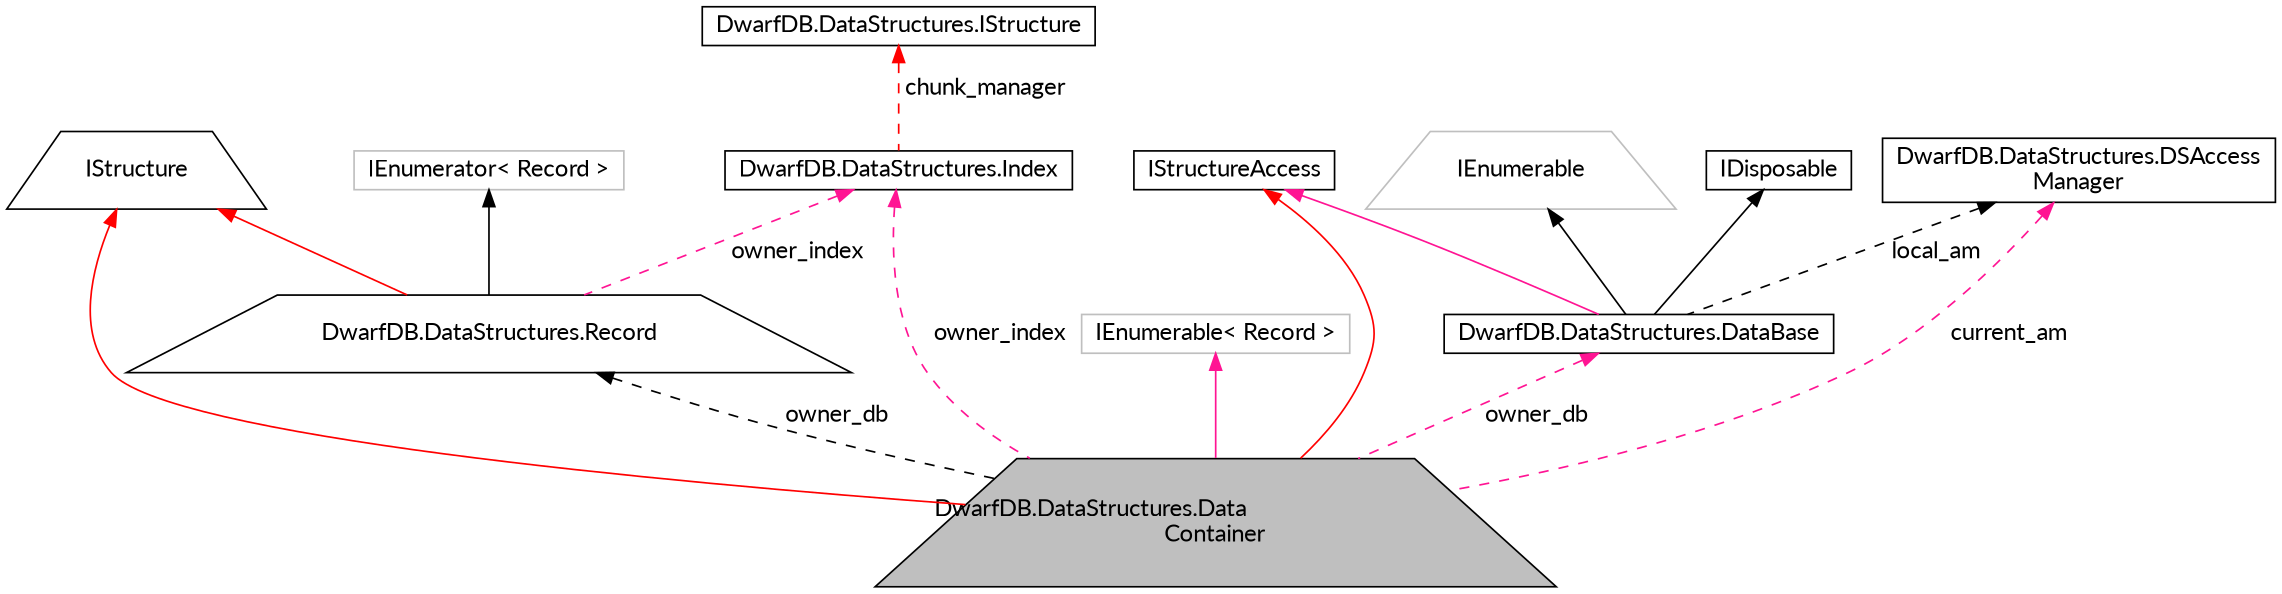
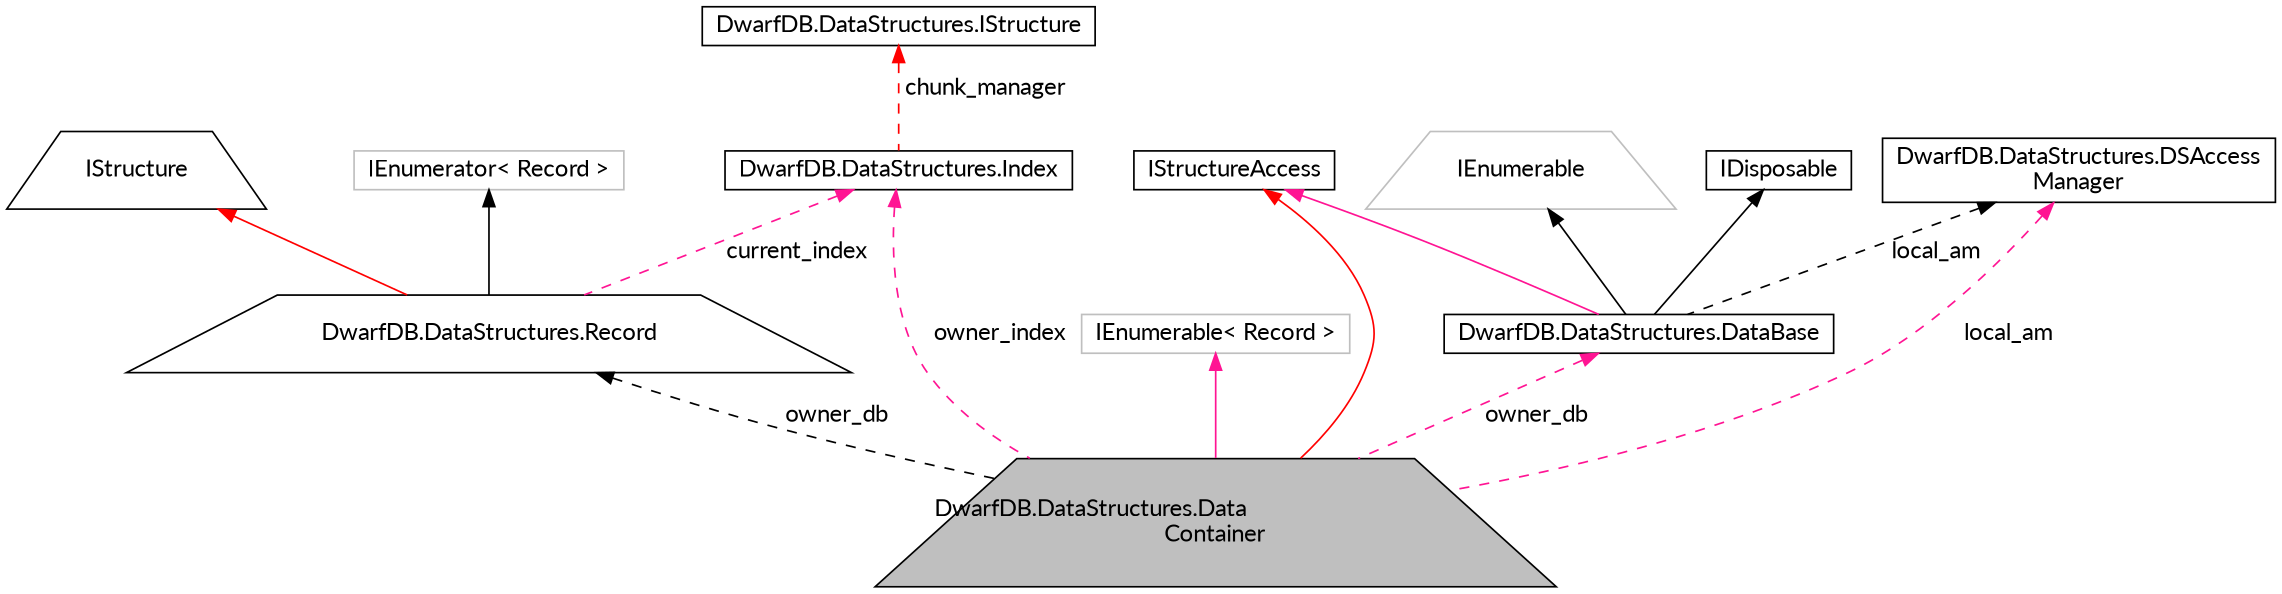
  digraph {
    fontname=Lato
    rankdir=TB
    node [color=black fillcolor=white fontname=Lato fontsize=14 shape=box style=filled]
    edge [color=deeppink dir=back fontname=Lato fontsize=14 labelfontname=Helvetica labelfontsize=14 style=solid]
    n1 [fillcolor=grey75 fontcolor=black height=0.2 label="DwarfDB.DataStructures.Data\lContainer" shape=trapezium width=0.4]
    n2 [height=0.2 label=IStructure shape=trapezium width=0.4]
    n3 [height=0.2 label="DwarfDB.DataStructures.Record" shape=trapezium width=0.4]
    n4 [color=grey75 height=0.2 label="IEnumerable\< Record \>" width=0.4]
    n5 [height=0.2 label=IStructureAccess width=0.4]
    n6 [height=0.2 label="DwarfDB.DataStructures.DataBase" width=0.4]
    n7 [color=grey75 height=0.2 label="IEnumerator\< Record \>" width=0.4]
    n8 [height=0.2 label="DwarfDB.DataStructures.Index" width=0.4]
    n9 [height=0.2 label="DwarfDB.DataStructures.IStructure" width=0.4]
    n10 [color=grey75 height=0.2 label=IEnumerable shape=trapezium width=0.4]
    n11 [height=0.2 label=IDisposable width=0.4]
    n12 [height=0.2 label="DwarfDB.DataStructures.DSAccess\lManager" width=0.4]
-   n2 -> n1 [color=red]
    n2 -> n3 [color=red]
    n3 -> n1 [color=black label=" owner_db" style=dashed]
    n4 -> n1
    n5 -> n1 [color=red]
    n5 -> n6
    n6 -> n1 [label=" owner_db" style=dashed]
    n7 -> n3 [color=black]
    n8 -> n1 [label=" owner_index" style=dashed]
-   n8 -> n3 [label=" owner_index" style=dashed]
+   n8 -> n3 [label=" current_index" style=dashed]
    n9 -> n8 [color=red label=" chunk_manager" style=dashed]
    n10 -> n6 [color=black]
    n11 -> n6 [color=black]
-   n12 -> n1 [label=" current_am" style=dashed]
+   n12 -> n1 [label=" local_am" style=dashed]
    n12 -> n6 [color=black label=" local_am" style=dashed]
  }
